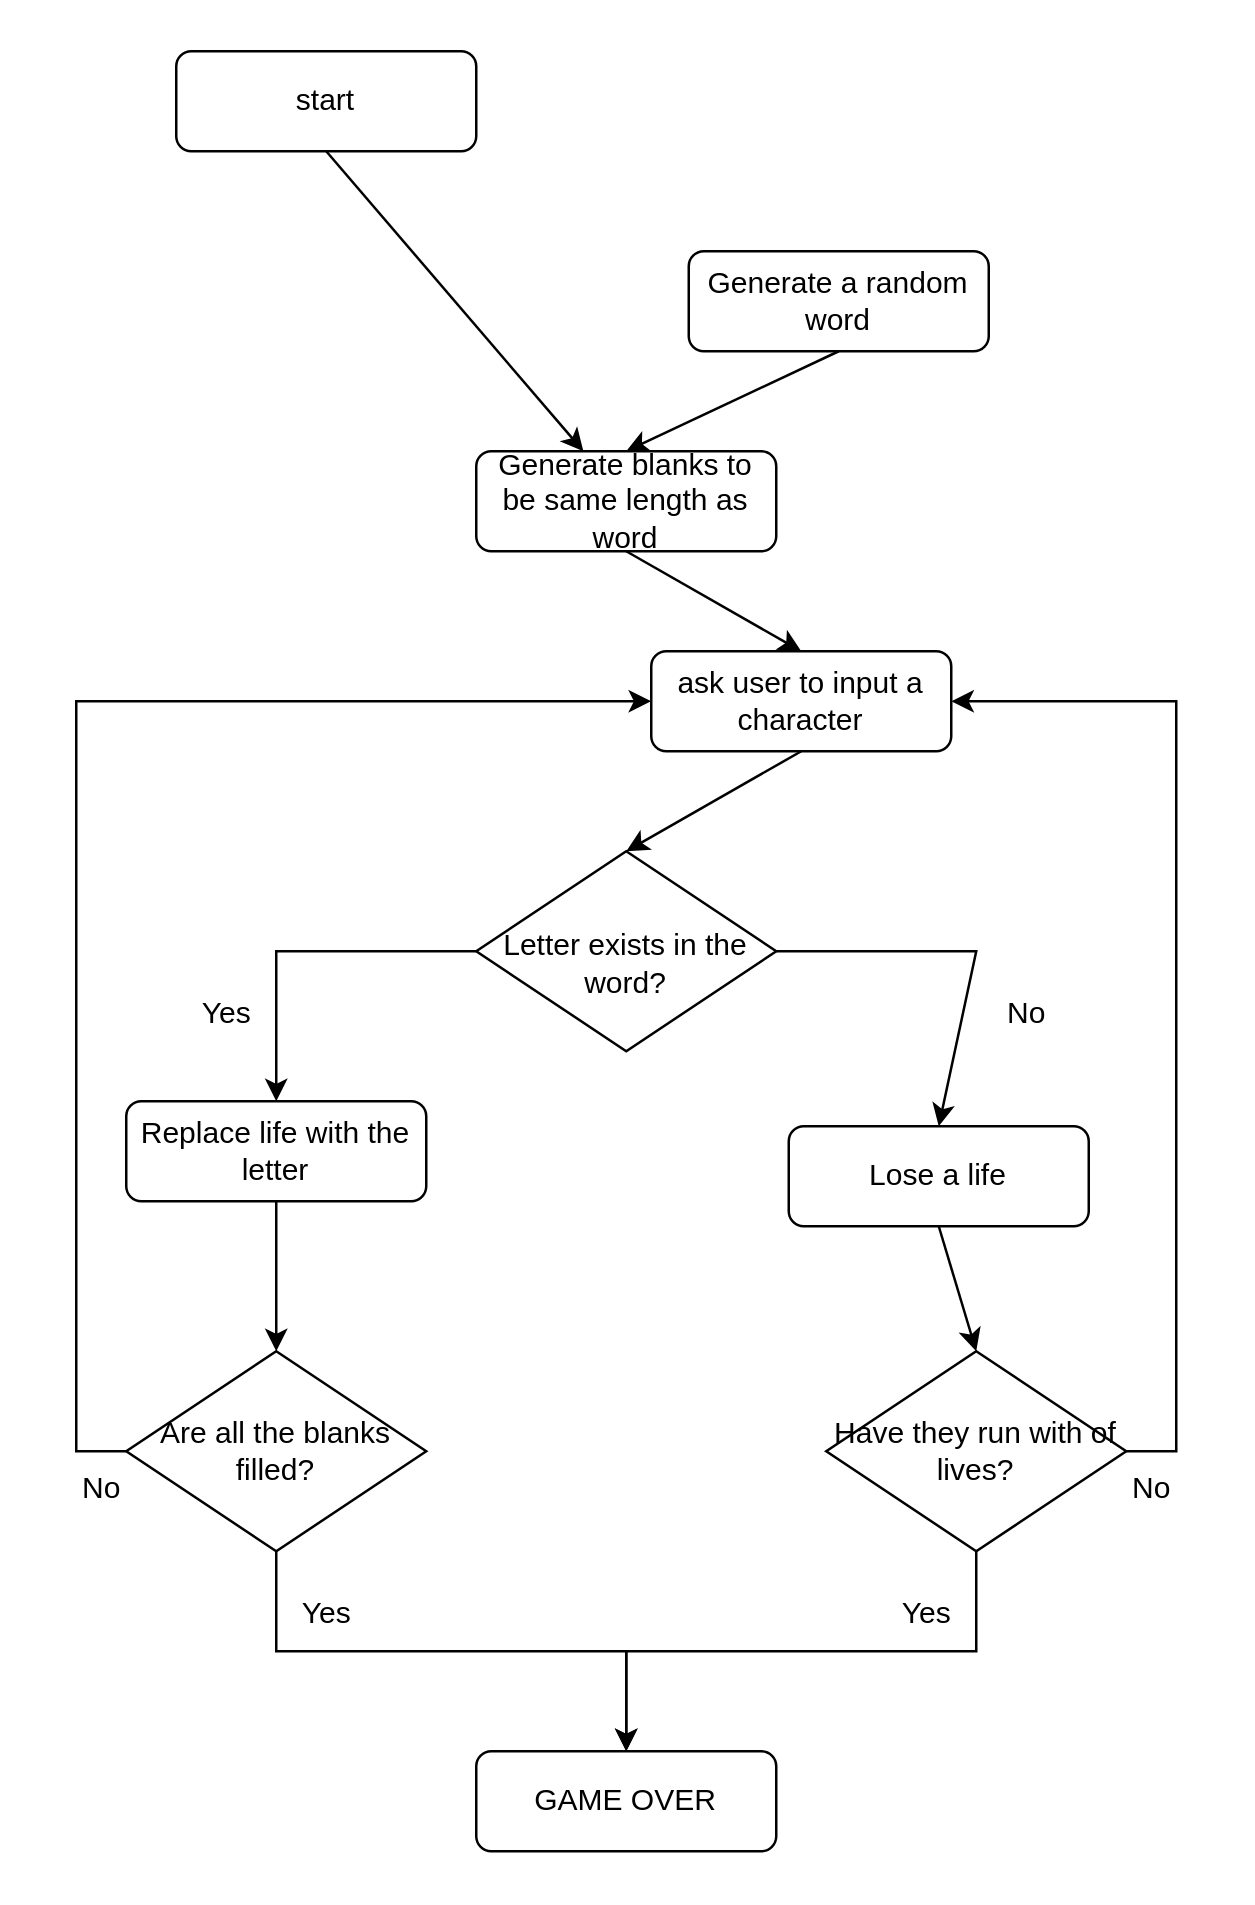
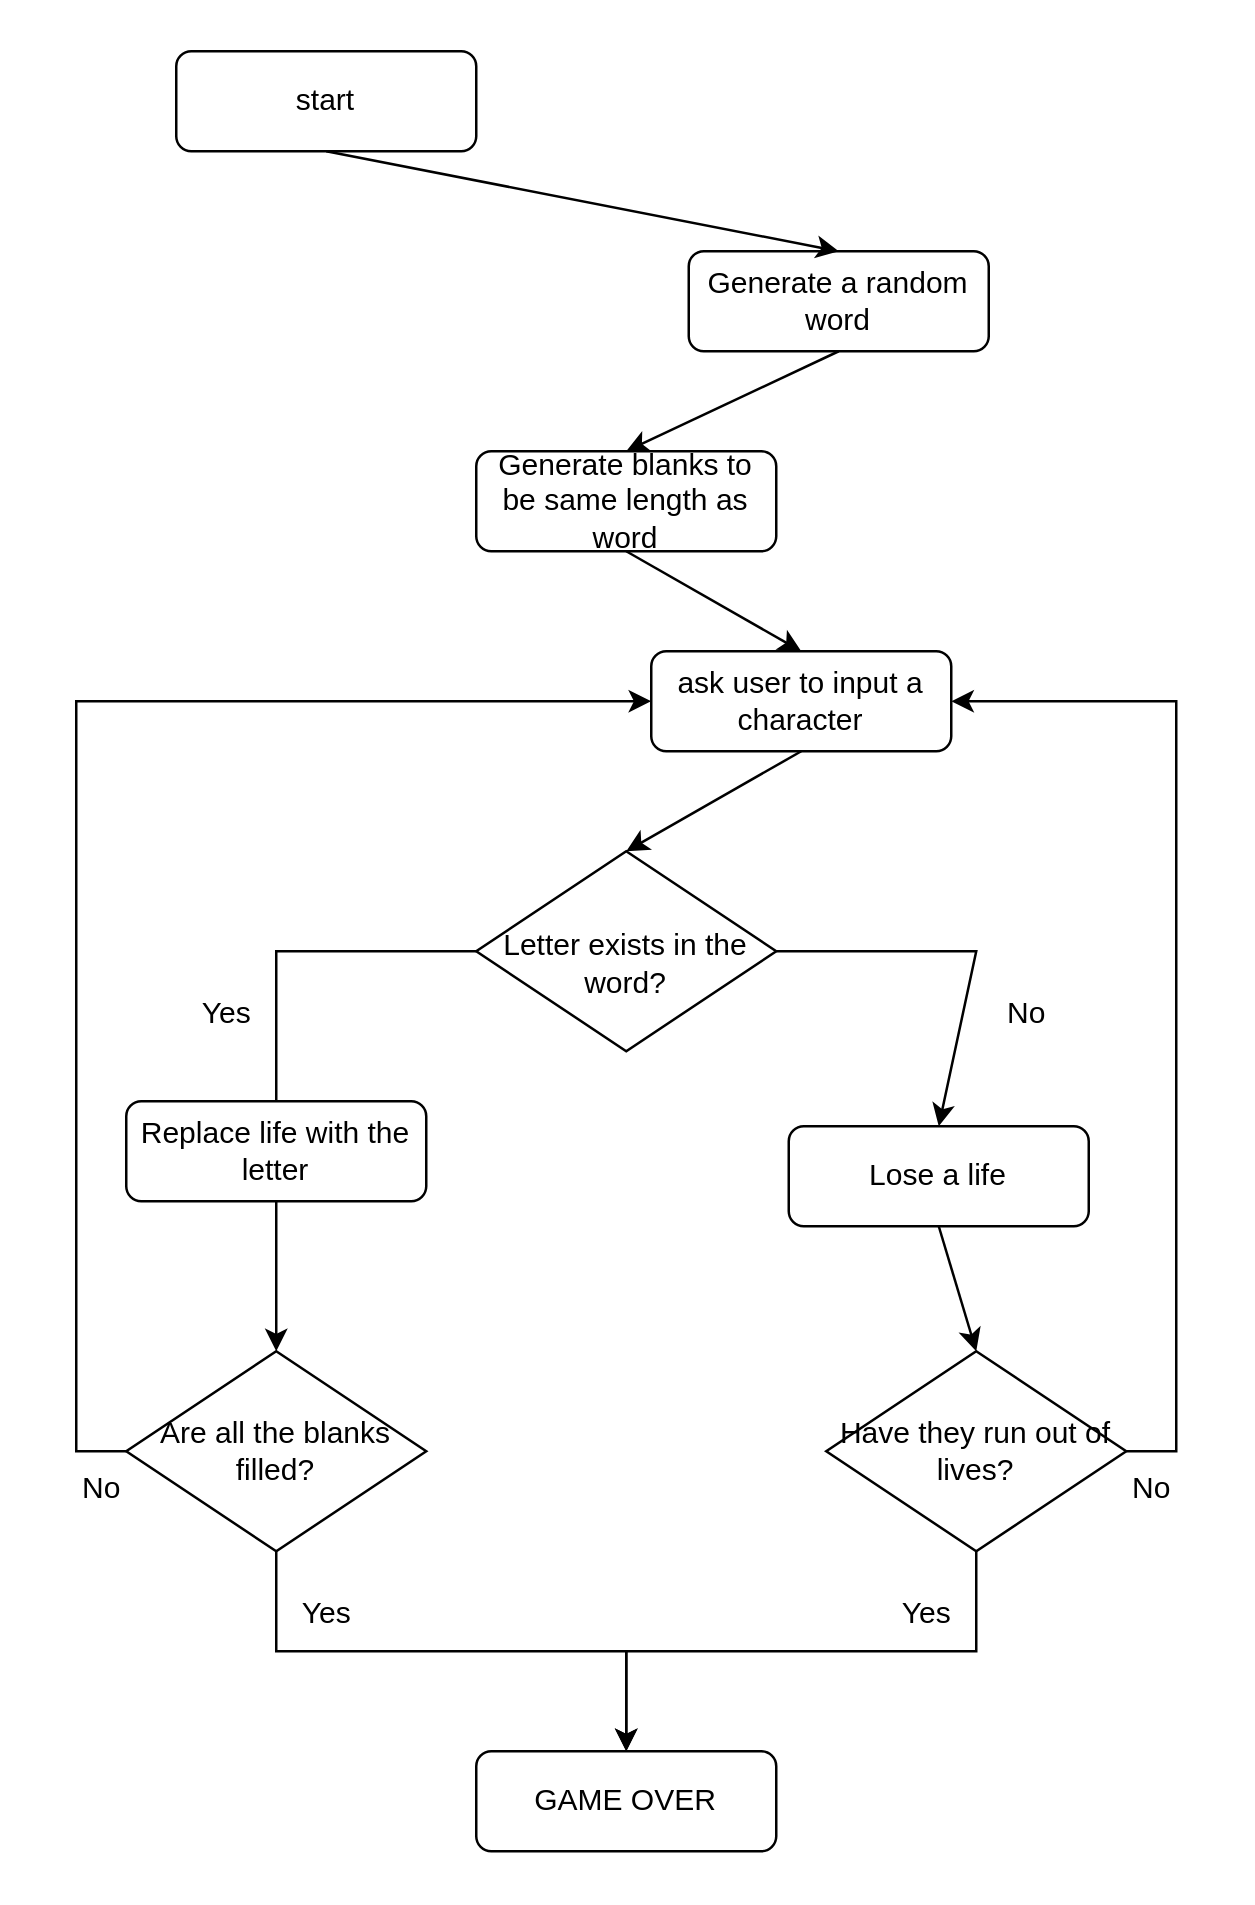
  <mxCell id="0" />
  <mxCell id="1" parent="0" />
  <mxCell id="2" value="start" style="rounded=1;whiteSpace=wrap;html=1;fontSize=12;glass=0;strokeWidth=1;shadow=0;" parent="1" vertex="1"><mxGeometry x="70" y="20" width="120" height="40" as="geometry" /></mxCell>
  <mxCell id="3" value="&lt;br&gt;Letter exists in the word?" style="rhombus;whiteSpace=wrap;html=1;shadow=0;fontFamily=Helvetica;fontSize=12;align=center;strokeWidth=1;spacing=6;spacingTop=-4;" parent="1" vertex="1"><mxGeometry x="190" y="340" width="120" height="80" as="geometry" /></mxCell>
  <mxCell id="4" value="Lose a life" style="rounded=1;whiteSpace=wrap;html=1;fontSize=12;glass=0;strokeWidth=1;shadow=0;" parent="1" vertex="1"><mxGeometry x="315" y="450" width="120" height="40" as="geometry" /></mxCell>
  <mxCell id="5" value="Generate a random word" style="rounded=1;whiteSpace=wrap;html=1;" vertex="1" parent="1"><mxGeometry x="275" y="100" width="120" height="40" as="geometry" /></mxCell>
  <mxCell id="6" value="ask user to input a character" style="rounded=1;whiteSpace=wrap;html=1;" vertex="1" parent="1"><mxGeometry x="260" y="260" width="120" height="40" as="geometry" /></mxCell>
  <mxCell id="7" value="Replace life with the letter" style="rounded=1;whiteSpace=wrap;html=1;" vertex="1" parent="1"><mxGeometry x="50" y="440" width="120" height="40" as="geometry" /></mxCell>
  <mxCell id="8" value="Generate blanks to be same length as word" style="rounded=1;whiteSpace=wrap;html=1;" vertex="1" parent="1"><mxGeometry x="190" y="180" width="120" height="40" as="geometry" /></mxCell>
- <mxCell id="9" value="" style="endArrow=classic;html=1;rounded=0;exitX=0.5;exitY=1;exitDx=0;exitDy=0;" edge="1" parent="1" source="2" target="8"><mxGeometry width="50" height="50" relative="1" as="geometry"><mxPoint x="330" y="110" as="sourcePoint" /><mxPoint x="380" y="60" as="targetPoint" /></mxGeometry></mxCell>
+ <mxCell id="9" value="" style="endArrow=classic;html=1;rounded=0;exitX=0.5;exitY=1;exitDx=0;exitDy=0;entryX=0.5;entryY=0;entryDx=0;entryDy=0;" edge="1" parent="1" source="2" target="5"><mxGeometry width="50" height="50" relative="1" as="geometry"><mxPoint x="330" y="110" as="sourcePoint" /><mxPoint x="380" y="60" as="targetPoint" /></mxGeometry></mxCell>
  <mxCell id="10" value="" style="endArrow=classic;html=1;rounded=0;exitX=0.5;exitY=1;exitDx=0;exitDy=0;" edge="1" parent="1" source="5"><mxGeometry width="50" height="50" relative="1" as="geometry"><mxPoint x="250" y="150" as="sourcePoint" /><mxPoint x="250" y="180" as="targetPoint" /></mxGeometry></mxCell>
  <mxCell id="11" value="" style="endArrow=classic;html=1;rounded=0;exitX=0.5;exitY=1;exitDx=0;exitDy=0;entryX=0.5;entryY=0;entryDx=0;entryDy=0;" edge="1" parent="1" source="8" target="6"><mxGeometry width="50" height="50" relative="1" as="geometry"><mxPoint x="260" y="150" as="sourcePoint" /><mxPoint x="260" y="190" as="targetPoint" /></mxGeometry></mxCell>
  <mxCell id="12" value="" style="endArrow=classic;html=1;rounded=0;exitX=0.5;exitY=1;exitDx=0;exitDy=0;" edge="1" parent="1" source="6"><mxGeometry width="50" height="50" relative="1" as="geometry"><mxPoint x="270" y="160" as="sourcePoint" /><mxPoint x="250" y="340" as="targetPoint" /></mxGeometry></mxCell>
- <mxCell id="13" value="" style="endArrow=classic;html=1;rounded=0;exitX=0;exitY=0.5;exitDx=0;exitDy=0;entryX=0.5;entryY=0;entryDx=0;entryDy=0;" edge="1" parent="1" source="3" target="7"><mxGeometry width="50" height="50" relative="1" as="geometry"><mxPoint x="260" y="310" as="sourcePoint" /><mxPoint x="260" y="350" as="targetPoint" /><Array as="points"><mxPoint x="110" y="380" /></Array></mxGeometry></mxCell>
+ <mxCell id="13" value="" style="endArrow=none;html=1;rounded=0;exitX=0;exitY=0.5;exitDx=0;exitDy=0;entryX=0.5;entryY=0;entryDx=0;entryDy=0;" edge="1" parent="1" source="3" target="7"><mxGeometry width="50" height="50" relative="1" as="geometry"><mxPoint x="260" y="310" as="sourcePoint" /><mxPoint x="260" y="350" as="targetPoint" /><Array as="points"><mxPoint x="110" y="380" /></Array></mxGeometry></mxCell>
  <mxCell id="14" value="" style="endArrow=classic;html=1;rounded=0;exitX=1;exitY=0.5;exitDx=0;exitDy=0;entryX=0.5;entryY=0;entryDx=0;entryDy=0;" edge="1" parent="1" source="3" target="4"><mxGeometry width="50" height="50" relative="1" as="geometry"><mxPoint x="200" y="390" as="sourcePoint" /><mxPoint x="100" y="450" as="targetPoint" /><Array as="points"><mxPoint x="390" y="380" /></Array></mxGeometry></mxCell>
  <mxCell id="15" value="Are all the blanks filled?" style="rhombus;whiteSpace=wrap;html=1;" vertex="1" parent="1"><mxGeometry x="50" y="540" width="120" height="80" as="geometry" /></mxCell>
- <mxCell id="16" value="Have they run with of lives?" style="rhombus;whiteSpace=wrap;html=1;" vertex="1" parent="1"><mxGeometry x="330" y="540" width="120" height="80" as="geometry" /></mxCell>
+ <mxCell id="16" value="Have they run out of lives?" style="rhombus;whiteSpace=wrap;html=1;" vertex="1" parent="1"><mxGeometry x="330" y="540" width="120" height="80" as="geometry" /></mxCell>
  <mxCell id="17" value="" style="endArrow=classic;html=1;rounded=0;exitX=0.5;exitY=1;exitDx=0;exitDy=0;entryX=0.5;entryY=0;entryDx=0;entryDy=0;" edge="1" parent="1" source="7" target="15"><mxGeometry width="50" height="50" relative="1" as="geometry"><mxPoint x="280" y="310" as="sourcePoint" /><mxPoint x="280" y="350" as="targetPoint" /></mxGeometry></mxCell>
  <mxCell id="18" value="" style="endArrow=classic;html=1;rounded=0;exitX=0.5;exitY=1;exitDx=0;exitDy=0;entryX=0.5;entryY=0;entryDx=0;entryDy=0;" edge="1" parent="1" source="4" target="16"><mxGeometry width="50" height="50" relative="1" as="geometry"><mxPoint x="80" y="490" as="sourcePoint" /><mxPoint x="80" y="550" as="targetPoint" /></mxGeometry></mxCell>
  <mxCell id="19" value="Yes" style="text;html=1;align=center;verticalAlign=middle;resizable=0;points=[];autosize=1;strokeColor=none;fillColor=none;" vertex="1" parent="1"><mxGeometry x="70" y="390" width="40" height="30" as="geometry" /></mxCell>
  <mxCell id="20" value="No" style="text;html=1;align=center;verticalAlign=middle;resizable=0;points=[];autosize=1;strokeColor=none;fillColor=none;" vertex="1" parent="1"><mxGeometry x="390" y="390" width="40" height="30" as="geometry" /></mxCell>
  <mxCell id="21" value="" style="endArrow=classic;html=1;rounded=0;exitX=0;exitY=0.5;exitDx=0;exitDy=0;entryX=0;entryY=0.5;entryDx=0;entryDy=0;" edge="1" parent="1" source="15" target="6"><mxGeometry width="50" height="50" relative="1" as="geometry"><mxPoint x="170" y="490" as="sourcePoint" /><mxPoint x="10" y="280" as="targetPoint" /><Array as="points"><mxPoint x="30" y="580" /><mxPoint x="30" y="280" /></Array></mxGeometry></mxCell>
  <mxCell id="22" value="" style="endArrow=classic;html=1;rounded=0;exitX=1;exitY=0.5;exitDx=0;exitDy=0;entryX=1;entryY=0.5;entryDx=0;entryDy=0;" edge="1" parent="1" source="16" target="6"><mxGeometry width="50" height="50" relative="1" as="geometry"><mxPoint x="170" y="490" as="sourcePoint" /><mxPoint x="470" y="280" as="targetPoint" /><Array as="points"><mxPoint x="470" y="580" /><mxPoint x="470" y="280" /></Array></mxGeometry></mxCell>
  <mxCell id="23" value="" style="endArrow=classic;html=1;rounded=0;exitX=0.5;exitY=1;exitDx=0;exitDy=0;" edge="1" parent="1" source="15"><mxGeometry width="50" height="50" relative="1" as="geometry"><mxPoint x="170" y="490" as="sourcePoint" /><mxPoint x="250" y="700" as="targetPoint" /><Array as="points"><mxPoint x="110" y="660" /><mxPoint x="250" y="660" /></Array></mxGeometry></mxCell>
  <mxCell id="24" value="" style="endArrow=classic;html=1;rounded=0;exitX=0.5;exitY=1;exitDx=0;exitDy=0;" edge="1" parent="1" source="16"><mxGeometry width="50" height="50" relative="1" as="geometry"><mxPoint x="100" y="630" as="sourcePoint" /><mxPoint x="250" y="700" as="targetPoint" /><Array as="points"><mxPoint x="390" y="660" /><mxPoint x="250" y="660" /></Array></mxGeometry></mxCell>
  <mxCell id="25" value="GAME OVER" style="rounded=1;whiteSpace=wrap;html=1;" vertex="1" parent="1"><mxGeometry x="190" y="700" width="120" height="40" as="geometry" /></mxCell>
  <mxCell id="26" value="No" style="text;html=1;align=center;verticalAlign=middle;resizable=0;points=[];autosize=1;strokeColor=none;fillColor=none;" vertex="1" parent="1"><mxGeometry x="20" y="580" width="40" height="30" as="geometry" /></mxCell>
  <mxCell id="27" value="No" style="text;html=1;align=center;verticalAlign=middle;resizable=0;points=[];autosize=1;strokeColor=none;fillColor=none;" vertex="1" parent="1"><mxGeometry x="440" y="580" width="40" height="30" as="geometry" /></mxCell>
  <mxCell id="28" value="Yes" style="text;html=1;align=center;verticalAlign=middle;resizable=0;points=[];autosize=1;strokeColor=none;fillColor=none;" vertex="1" parent="1"><mxGeometry x="110" y="630" width="40" height="30" as="geometry" /></mxCell>
  <mxCell id="29" value="Yes" style="text;html=1;align=center;verticalAlign=middle;resizable=0;points=[];autosize=1;strokeColor=none;fillColor=none;" vertex="1" parent="1"><mxGeometry x="350" y="630" width="40" height="30" as="geometry" /></mxCell>
